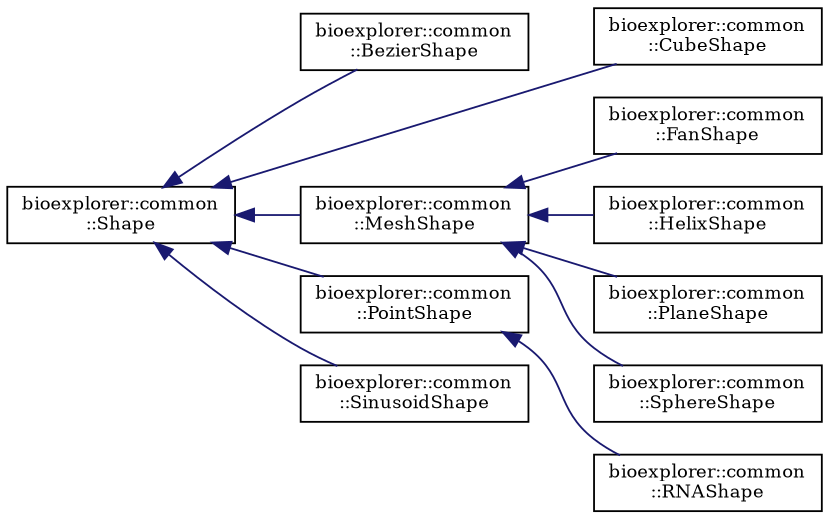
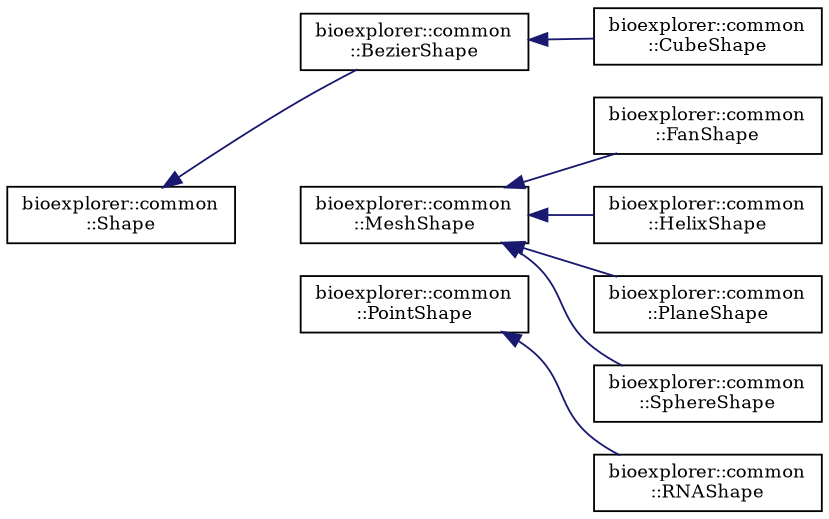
  digraph {
    fontname="DejaVu Serif"
    rankdir=LR
    node [color=black fillcolor=white fontname="DejaVu Serif" fontsize=10 shape=record style=filled]
    edge [color=midnightblue dir=back fontname="DejaVu Serif" fontsize=10 labelfontname=Helvetica labelfontsize=10 style=solid]
    n1 [height=0.2 label="bioexplorer::common\l::Shape" width=0.4]
    n2 [height=0.2 label="bioexplorer::common\l::BezierShape" width=0.4]
    n3 [height=0.2 label="bioexplorer::common\l::CubeShape" width=0.4]
    n4 [height=0.2 label="bioexplorer::common\l::MeshShape" width=0.4]
    n5 [height=0.2 label="bioexplorer::common\l::PointShape" width=0.4]
-   n6 [height=0.2 label="bioexplorer::common\l::SinusoidShape" width=0.4]
    n7 [height=0.2 label="bioexplorer::common\l::FanShape" width=0.4]
    n8 [height=0.2 label="bioexplorer::common\l::HelixShape" width=0.4]
    n9 [height=0.2 label="bioexplorer::common\l::PlaneShape" width=0.4]
    n10 [height=0.2 label="bioexplorer::common\l::SphereShape" width=0.4]
    n11 [height=0.2 label="bioexplorer::common\l::RNAShape" width=0.4]
    n1 -> n2
-   n1 -> n3
-   n1 -> n4
-   n1 -> n5
-   n1 -> n6
+   n2 -> n3
    n4 -> n7
    n4 -> n8
    n4 -> n9
    n4 -> n10
    n5 -> n11
  }
